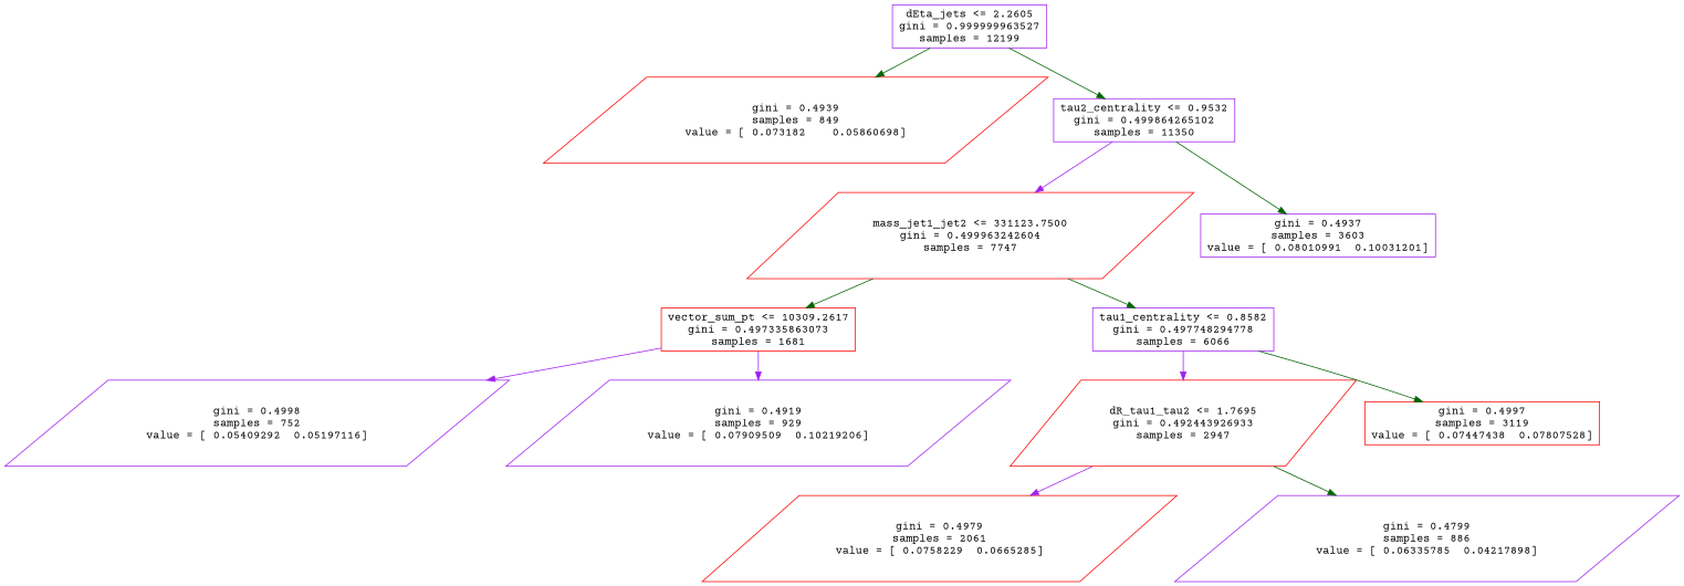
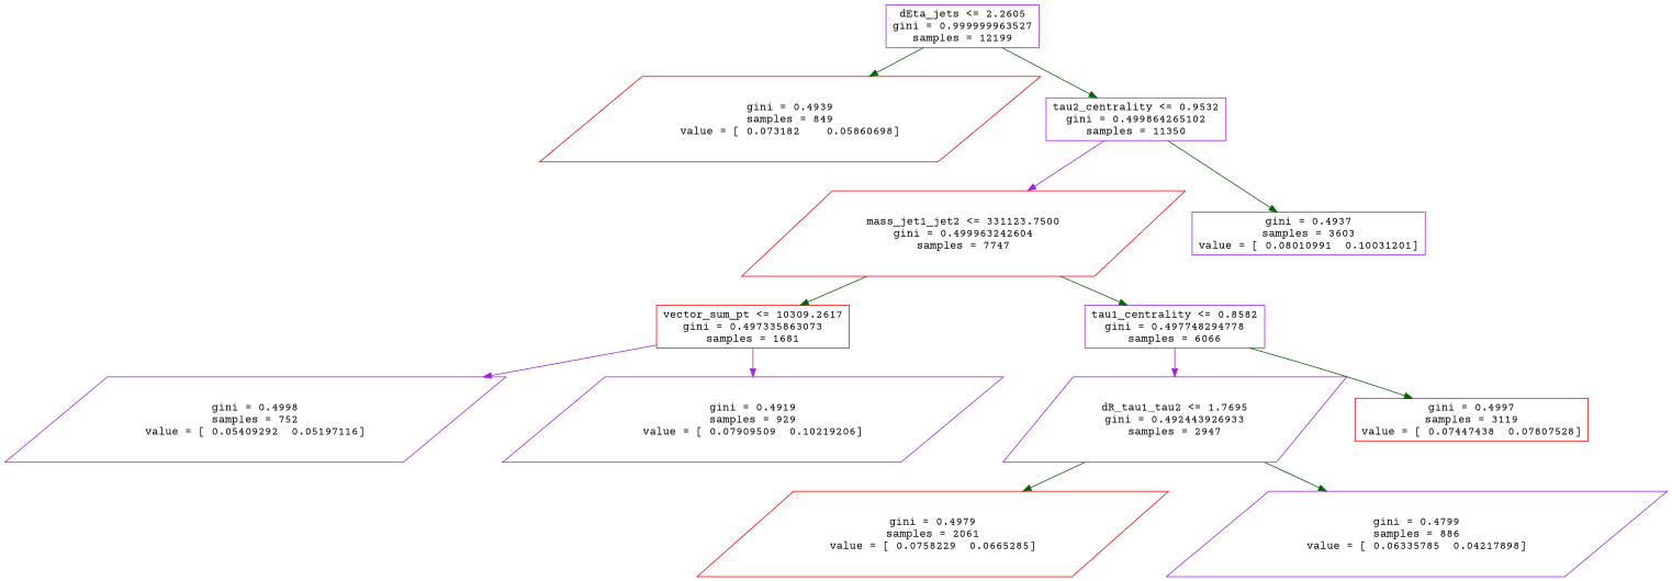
  digraph {
    fontname="Courier Prime"
    node [color=purple fontname="Courier Prime" shape=parallelogram]
    edge [color=darkgreen fontname="Courier Prime"]
    n1 [label="dEta_jets <= 2.2605\ngini = 0.999999963527\nsamples = 12199" shape=box]
    n2 [color=red label="gini = 0.4939\nsamples = 849\nvalue = [ 0.073182    0.05860698]"]
    n3 [label="tau2_centrality <= 0.9532\ngini = 0.499864265102\nsamples = 11350" shape=box]
    n4 [color=red label="mass_jet1_jet2 <= 331123.7500\ngini = 0.499963242604\nsamples = 7747"]
    n5 [label="gini = 0.4937\nsamples = 3603\nvalue = [ 0.08010991  0.10031201]" shape=box]
    n6 [color=red label="vector_sum_pt <= 10309.2617\ngini = 0.497335863073\nsamples = 1681" shape=box]
    n7 [label="tau1_centrality <= 0.8582\ngini = 0.497748294778\nsamples = 6066" shape=box]
    n8 [label="gini = 0.4998\nsamples = 752\nvalue = [ 0.05409292  0.05197116]"]
    n9 [label="gini = 0.4919\nsamples = 929\nvalue = [ 0.07909509  0.10219206]"]
-   n10 [color=red label="dR_tau1_tau2 <= 1.7695\ngini = 0.492443926933\nsamples = 2947"]
+   n10 [label="dR_tau1_tau2 <= 1.7695\ngini = 0.492443926933\nsamples = 2947"]
    n11 [color=red label="gini = 0.4997\nsamples = 3119\nvalue = [ 0.07447438  0.07807528]" shape=box]
    n12 [color=red label="gini = 0.4979\nsamples = 2061\nvalue = [ 0.0758229  0.0665285]"]
    n13 [label="gini = 0.4799\nsamples = 886\nvalue = [ 0.06335785  0.04217898]"]
    n1 -> n2
    n1 -> n3
    n3 -> n4 [color=purple]
    n3 -> n5
    n4 -> n6
    n4 -> n7
    n6 -> n8 [color=purple]
    n6 -> n9 [color=purple]
    n7 -> n10 [color=purple]
    n7 -> n11
-   n10 -> n12 [color=purple]
+   n10 -> n12
    n10 -> n13
  }
